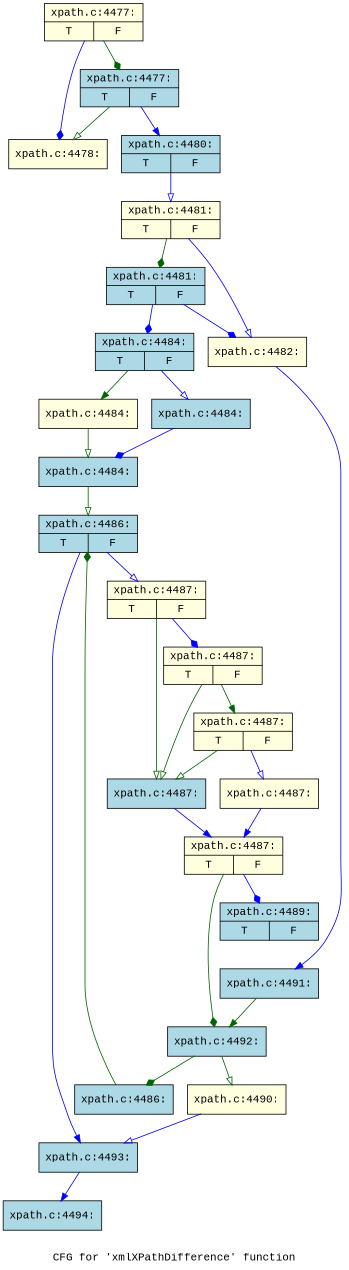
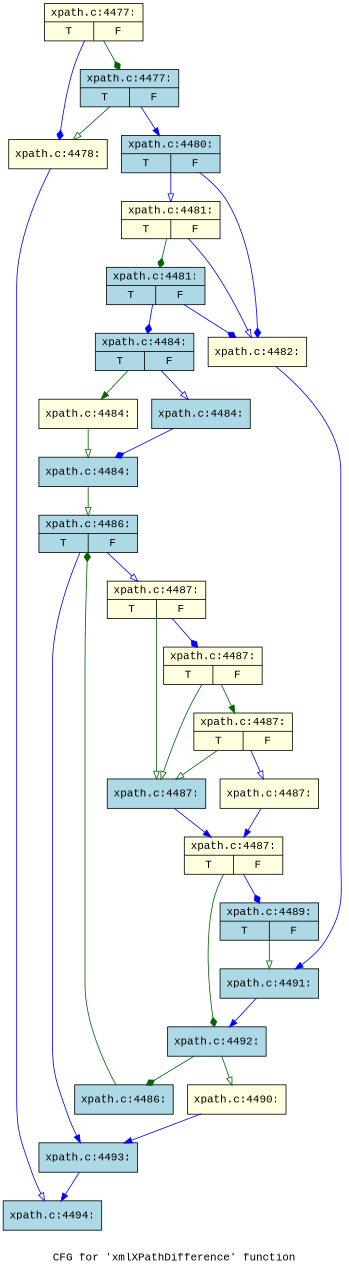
  digraph {
    fontname="Liberation Mono"
    label="CFG for 'xmlXPathDifference' function"
    node [fillcolor=lightblue fontname="Liberation Mono" shape=record style=filled]
    edge [arrowhead=onormal color=blue fontname="Liberation Mono"]
    n1 [fillcolor=lightyellow label="{xpath.c:4478:}"]
    n2 [label="{xpath.c:4494:}"]
    n3 [fillcolor=lightyellow label="{xpath.c:4477:|{<s0>T|<s1>F}}"]
    n4 [label="{xpath.c:4477:|{<s0>T|<s1>F}}"]
    n5 [label="{xpath.c:4480:|{<s0>T|<s1>F}}"]
    n6 [fillcolor=lightyellow label="{xpath.c:4482:}"]
    n7 [fillcolor=lightyellow label="{xpath.c:4481:|{<s0>T|<s1>F}}"]
    n8 [label="{xpath.c:4491:}"]
    n9 [label="{xpath.c:4481:|{<s0>T|<s1>F}}"]
    n10 [label="{xpath.c:4484:|{<s0>T|<s1>F}}"]
    n11 [label="{xpath.c:4484:}"]
    n12 [fillcolor=lightyellow label="{xpath.c:4484:}"]
    n13 [label="{xpath.c:4484:}"]
    n14 [label="{xpath.c:4486:|{<s0>T|<s1>F}}"]
    n15 [fillcolor=lightyellow label="{xpath.c:4487:|{<s0>T|<s1>F}}"]
    n16 [label="{xpath.c:4493:}"]
    n17 [fillcolor=lightyellow label="{xpath.c:4487:|{<s0>T|<s1>F}}"]
    n18 [label="{xpath.c:4487:}"]
    n19 [fillcolor=lightyellow label="{xpath.c:4487:|{<s0>T|<s1>F}}"]
    n20 [fillcolor=lightyellow label="{xpath.c:4487:|{<s0>T|<s1>F}}"]
    n21 [fillcolor=lightyellow label="{xpath.c:4487:}"]
    n22 [label="{xpath.c:4492:}"]
    n23 [label="{xpath.c:4489:|{<s0>T|<s1>F}}"]
    n24 [label="{xpath.c:4486:}"]
    n25 [fillcolor=lightyellow label="{xpath.c:4490:}"]
+   n1 -> n2
    n3 -> n1 [arrowhead=diamond]
    n3 -> n4 [arrowhead=diamond color=darkgreen]
    n4 -> n1 [color=darkgreen]
    n4 -> n5 [arrowhead=normal]
+   n5 -> n6 [arrowhead=diamond]
    n5 -> n7
    n6 -> n8 [arrowhead=normal]
    n7 -> n6
    n7 -> n9 [arrowhead=diamond color=darkgreen]
-   n8 -> n22 [arrowhead=normal color=darkgreen]
+   n8 -> n22 [arrowhead=normal]
    n9 -> n6 [arrowhead=diamond]
    n9 -> n10 [arrowhead=diamond]
    n10 -> n11
    n10 -> n12 [arrowhead=normal color=darkgreen]
    n11 -> n13 [arrowhead=diamond]
    n12 -> n13 [color=darkgreen]
    n13 -> n14 [color=darkgreen]
    n14 -> n15
    n14 -> n16 [arrowhead=normal]
    n15 -> n17 [arrowhead=diamond]
    n15 -> n18 [color=darkgreen]
    n16 -> n2 [arrowhead=normal]
    n17 -> n18 [color=darkgreen]
    n17 -> n19 [arrowhead=normal color=darkgreen]
    n18 -> n20 [arrowhead=normal]
    n19 -> n18 [color=darkgreen]
    n19 -> n21
    n20 -> n22 [arrowhead=diamond color=darkgreen]
    n20 -> n23 [arrowhead=diamond]
    n21 -> n20 [arrowhead=normal]
    n22 -> n24 [arrowhead=diamond color=darkgreen]
    n22 -> n25 [color=darkgreen]
+   n23 -> n8 [color=darkgreen]
    n24 -> n14 [arrowhead=diamond color=darkgreen]
-   n25 -> n16
+   n25 -> n16 [arrowhead=normal]
  }
